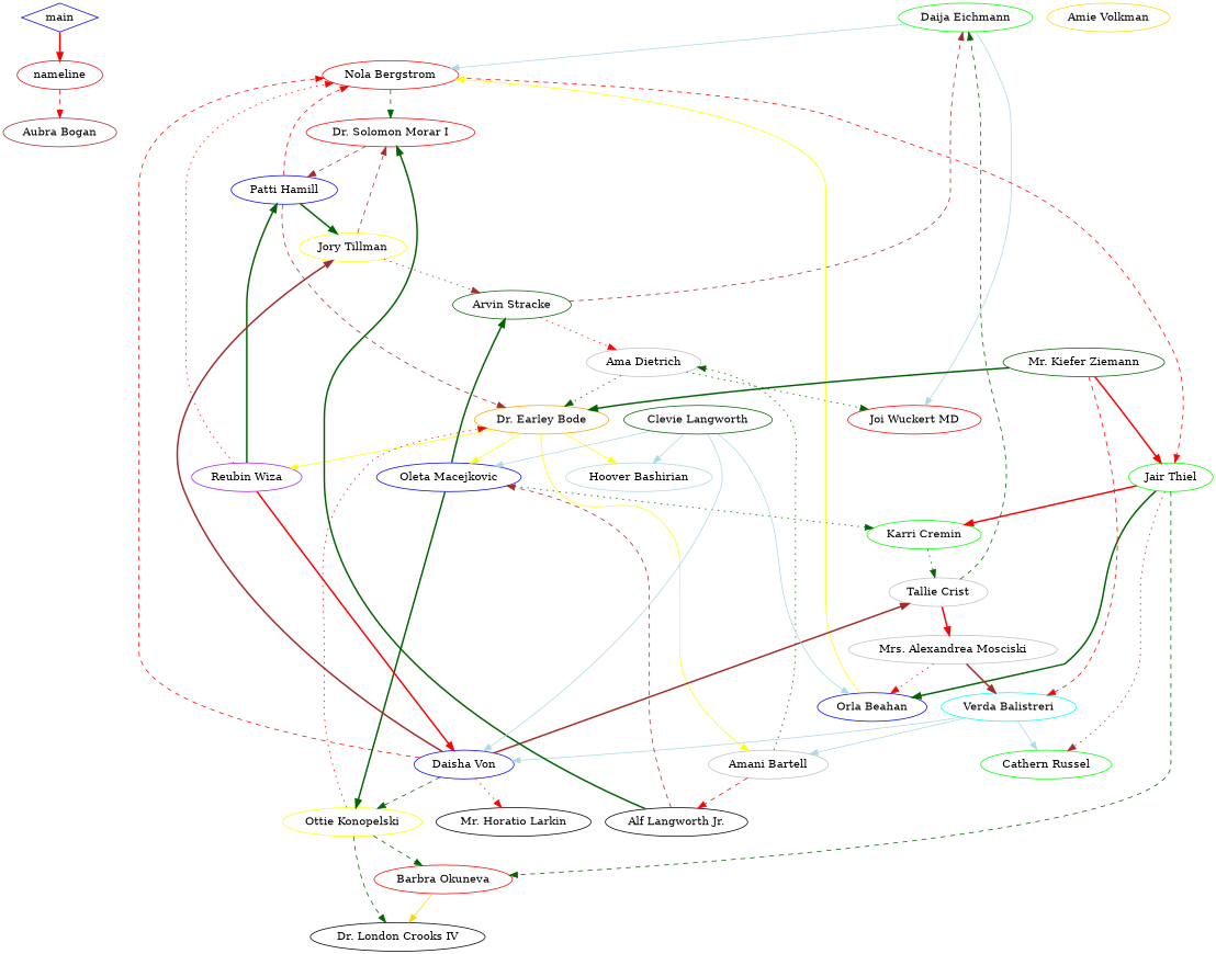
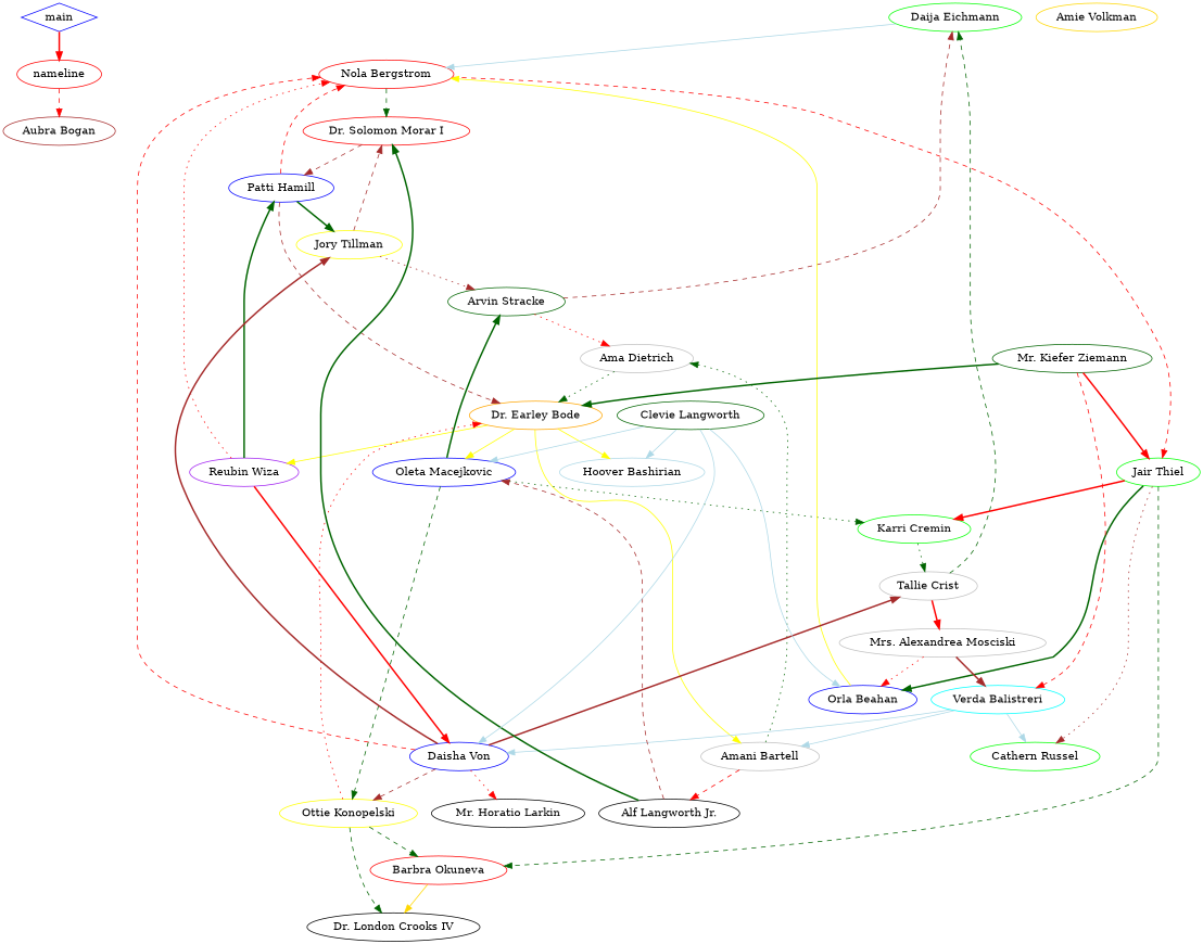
  digraph {
    node [color=blue]
    edge [color=darkgreen style=dashed]
    main [shape=diamond]
    nameline [color=red]
    "Aubra Bogan" [color=brown]
    "Daija Eichmann" [color=green]
    "Nola Bergstrom" [color=red]
-   "Joi Wuckert MD" [color=red]
    "Dr. Solomon Morar I" [color=red]
    "Jair Thiel" [color=green]
    "Ama Dietrich" [color=gray]
    "Dr. Earley Bode" [color=orange]
    "Oleta Macejkovic"
    "Amani Bartell" [color=gray]
    "Hoover Bashirian" [color=lightblue]
    "Reubin Wiza" [color=purple]
    "Arvin Stracke" [color=darkgreen]
    "Amie Volkman" [color=gold]
    "Patti Hamill"
    "Jory Tillman" [color=yellow]
    "Tallie Crist" [color=gray]
    "Mrs. Alexandrea Mosciski" [color=gray]
    "Verda Balistreri" [color=cyan]
    "Orla Beahan"
    "Karri Cremin" [color=green]
    "Cathern Russel" [color=green]
    "Barbra Okuneva" [color=red]
    "Ottie Konopelski" [color=yellow]
    "Dr. London Crooks IV" [color=black]
    "Mr. Kiefer Ziemann" [color=darkgreen]
    "Daisha Von"
    "Alf Langworth Jr." [color=black]
    "Mr. Horatio Larkin" [color=black]
    "Clevie Langworth" [color=darkgreen]
    main -> nameline [color=red style=bold]
    nameline -> "Aubra Bogan" [color=red]
    "Daija Eichmann" -> "Nola Bergstrom" [color=lightblue style=""]
-   "Daija Eichmann" -> "Joi Wuckert MD" [color=lightblue style=""]
    "Nola Bergstrom" -> "Dr. Solomon Morar I"
    "Nola Bergstrom" -> "Jair Thiel" [color=red]
    "Dr. Solomon Morar I" -> "Patti Hamill" [color=brown]
    "Jair Thiel" -> "Orla Beahan" [style=bold]
    "Jair Thiel" -> "Karri Cremin" [color=red style=bold]
    "Jair Thiel" -> "Cathern Russel" [color=brown style=dotted]
    "Jair Thiel" -> "Barbra Okuneva"
-   "Ama Dietrich" -> "Joi Wuckert MD" [style=dotted]
    "Ama Dietrich" -> "Dr. Earley Bode" [style=dotted]
    "Dr. Earley Bode" -> "Oleta Macejkovic" [color=yellow style=""]
    "Dr. Earley Bode" -> "Amani Bartell" [color=yellow style=""]
    "Dr. Earley Bode" -> "Hoover Bashirian" [color=yellow style=""]
    "Dr. Earley Bode" -> "Reubin Wiza" [color=yellow style=""]
    "Oleta Macejkovic" -> "Arvin Stracke" [style=bold]
    "Oleta Macejkovic" -> "Karri Cremin" [style=dotted]
-   "Oleta Macejkovic" -> "Ottie Konopelski" [style=bold]
+   "Oleta Macejkovic" -> "Ottie Konopelski"
    "Amani Bartell" -> "Ama Dietrich" [style=dotted]
    "Amani Bartell" -> "Alf Langworth Jr." [color=red]
    "Reubin Wiza" -> "Nola Bergstrom" [color=red style=dotted]
    "Reubin Wiza" -> "Patti Hamill" [style=bold]
    "Reubin Wiza" -> "Daisha Von" [color=red style=bold]
    "Arvin Stracke" -> "Daija Eichmann" [color=brown]
    "Arvin Stracke" -> "Ama Dietrich" [color=red style=dotted]
    "Patti Hamill" -> "Nola Bergstrom" [color=red]
    "Patti Hamill" -> "Dr. Earley Bode" [color=brown]
    "Patti Hamill" -> "Jory Tillman" [style=bold]
    "Jory Tillman" -> "Dr. Solomon Morar I" [color=brown]
    "Jory Tillman" -> "Arvin Stracke" [color=brown style=dotted]
    "Tallie Crist" -> "Daija Eichmann"
    "Tallie Crist" -> "Mrs. Alexandrea Mosciski" [color=red style=bold]
    "Mrs. Alexandrea Mosciski" -> "Verda Balistreri" [color=brown style=bold]
    "Mrs. Alexandrea Mosciski" -> "Orla Beahan" [color=red style=dotted]
    "Verda Balistreri" -> "Amani Bartell" [color=lightblue style=""]
    "Verda Balistreri" -> "Cathern Russel" [color=lightblue style=""]
    "Verda Balistreri" -> "Daisha Von" [color=lightblue style=""]
    "Orla Beahan" -> "Nola Bergstrom" [color=yellow style=""]
    "Karri Cremin" -> "Tallie Crist" [style=dotted]
    "Barbra Okuneva" -> "Dr. London Crooks IV" [color=gold style=""]
    "Ottie Konopelski" -> "Dr. Earley Bode" [color=red style=dotted]
    "Ottie Konopelski" -> "Barbra Okuneva"
    "Ottie Konopelski" -> "Dr. London Crooks IV"
    "Mr. Kiefer Ziemann" -> "Jair Thiel" [color=red style=bold]
    "Mr. Kiefer Ziemann" -> "Dr. Earley Bode" [style=bold]
    "Mr. Kiefer Ziemann" -> "Verda Balistreri" [color=red]
    "Daisha Von" -> "Nola Bergstrom" [color=red]
    "Daisha Von" -> "Jory Tillman" [color=brown style=bold]
    "Daisha Von" -> "Tallie Crist" [color=brown style=bold]
-   "Daisha Von" -> "Ottie Konopelski"
+   "Daisha Von" -> "Ottie Konopelski" [color=brown]
    "Daisha Von" -> "Mr. Horatio Larkin" [color=red style=dotted]
    "Alf Langworth Jr." -> "Dr. Solomon Morar I" [style=bold]
    "Alf Langworth Jr." -> "Oleta Macejkovic" [color=brown]
    "Clevie Langworth" -> "Oleta Macejkovic" [color=lightblue style=""]
    "Clevie Langworth" -> "Hoover Bashirian" [color=lightblue style=""]
    "Clevie Langworth" -> "Orla Beahan" [color=lightblue style=""]
    "Clevie Langworth" -> "Daisha Von" [color=lightblue style=""]
  }
